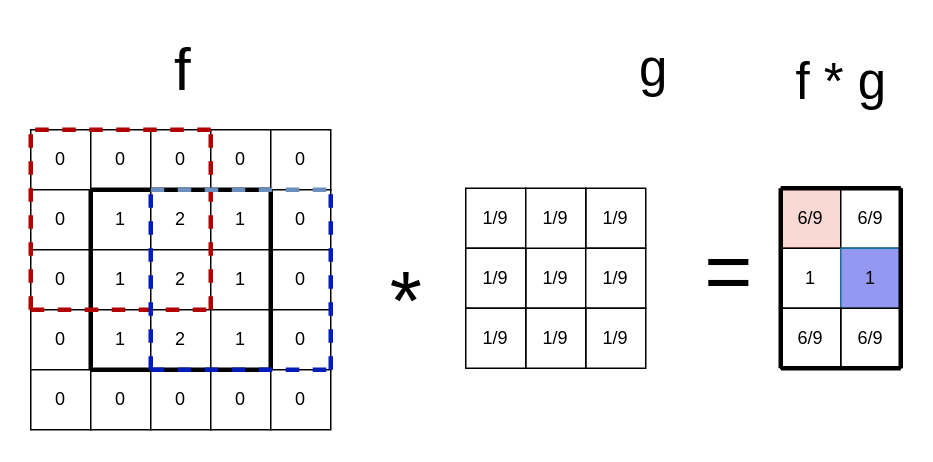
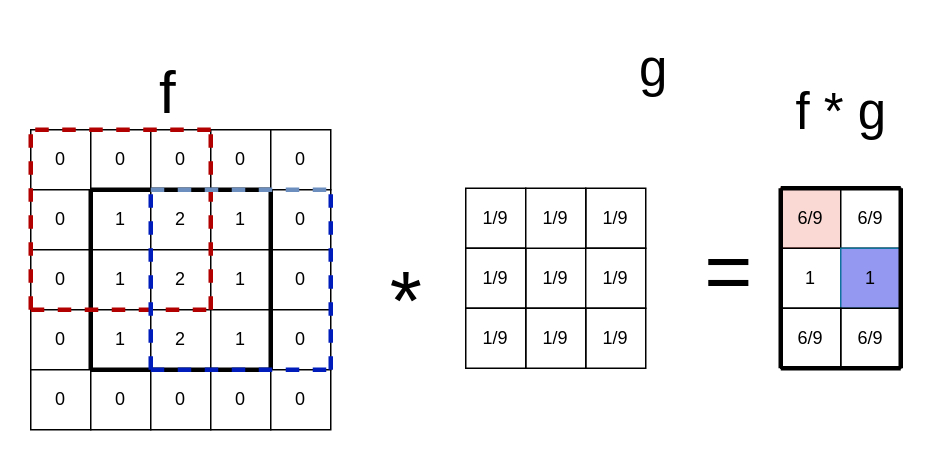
  <mxCell id="0" />
  <mxCell id="1" parent="0" />
  <mxCell id="2" value="0" style="whiteSpace=wrap;html=1;aspect=fixed;" vertex="1" parent="1"><mxGeometry x="20" y="86" width="40" height="40" as="geometry" /></mxCell>
  <mxCell id="3" value="0" style="whiteSpace=wrap;html=1;aspect=fixed;" vertex="1" parent="1"><mxGeometry x="60" y="86" width="40" height="40" as="geometry" /></mxCell>
  <mxCell id="4" value="0" style="whiteSpace=wrap;html=1;aspect=fixed;" vertex="1" parent="1"><mxGeometry x="100" y="86" width="40" height="40" as="geometry" /></mxCell>
  <mxCell id="5" value="0" style="whiteSpace=wrap;html=1;aspect=fixed;" vertex="1" parent="1"><mxGeometry x="140" y="86" width="40" height="40" as="geometry" /></mxCell>
  <mxCell id="6" value="0" style="whiteSpace=wrap;html=1;aspect=fixed;" vertex="1" parent="1"><mxGeometry x="180" y="86" width="40" height="40" as="geometry" /></mxCell>
  <mxCell id="7" value="0" style="whiteSpace=wrap;html=1;aspect=fixed;" vertex="1" parent="1"><mxGeometry x="20" y="126" width="40" height="40" as="geometry" /></mxCell>
  <mxCell id="8" value="1" style="whiteSpace=wrap;html=1;aspect=fixed;" vertex="1" parent="1"><mxGeometry x="60" y="126" width="40" height="40" as="geometry" /></mxCell>
  <mxCell id="9" value="2" style="whiteSpace=wrap;html=1;aspect=fixed;" vertex="1" parent="1"><mxGeometry x="100" y="126" width="40" height="40" as="geometry" /></mxCell>
  <mxCell id="10" value="1" style="whiteSpace=wrap;html=1;aspect=fixed;" vertex="1" parent="1"><mxGeometry x="140" y="126" width="40" height="40" as="geometry" /></mxCell>
  <mxCell id="11" value="0" style="whiteSpace=wrap;html=1;aspect=fixed;" vertex="1" parent="1"><mxGeometry x="180" y="126" width="40" height="40" as="geometry" /></mxCell>
  <mxCell id="12" value="0" style="whiteSpace=wrap;html=1;aspect=fixed;" vertex="1" parent="1"><mxGeometry x="20" y="166" width="40" height="40" as="geometry" /></mxCell>
  <mxCell id="13" value="1" style="whiteSpace=wrap;html=1;aspect=fixed;" vertex="1" parent="1"><mxGeometry x="60" y="166" width="40" height="40" as="geometry" /></mxCell>
  <mxCell id="14" value="2" style="whiteSpace=wrap;html=1;aspect=fixed;" vertex="1" parent="1"><mxGeometry x="100" y="166" width="40" height="40" as="geometry" /></mxCell>
  <mxCell id="15" value="1" style="whiteSpace=wrap;html=1;aspect=fixed;" vertex="1" parent="1"><mxGeometry x="140" y="166" width="40" height="40" as="geometry" /></mxCell>
  <mxCell id="16" value="0" style="whiteSpace=wrap;html=1;aspect=fixed;" vertex="1" parent="1"><mxGeometry x="180" y="166" width="40" height="40" as="geometry" /></mxCell>
  <mxCell id="17" value="0" style="whiteSpace=wrap;html=1;aspect=fixed;" vertex="1" parent="1"><mxGeometry x="20" y="206" width="40" height="40" as="geometry" /></mxCell>
  <mxCell id="18" value="1" style="whiteSpace=wrap;html=1;aspect=fixed;" vertex="1" parent="1"><mxGeometry x="60" y="206" width="40" height="40" as="geometry" /></mxCell>
  <mxCell id="19" value="2" style="whiteSpace=wrap;html=1;aspect=fixed;" vertex="1" parent="1"><mxGeometry x="100" y="206" width="40" height="40" as="geometry" /></mxCell>
  <mxCell id="20" value="1" style="whiteSpace=wrap;html=1;aspect=fixed;" vertex="1" parent="1"><mxGeometry x="140" y="206" width="40" height="40" as="geometry" /></mxCell>
  <mxCell id="21" value="0" style="whiteSpace=wrap;html=1;aspect=fixed;" vertex="1" parent="1"><mxGeometry x="180" y="206" width="40" height="40" as="geometry" /></mxCell>
  <mxCell id="22" value="0" style="whiteSpace=wrap;html=1;aspect=fixed;" vertex="1" parent="1"><mxGeometry x="20" y="246" width="40" height="40" as="geometry" /></mxCell>
  <mxCell id="23" value="0" style="whiteSpace=wrap;html=1;aspect=fixed;" vertex="1" parent="1"><mxGeometry x="60" y="246" width="40" height="40" as="geometry" /></mxCell>
  <mxCell id="24" value="0" style="whiteSpace=wrap;html=1;aspect=fixed;" vertex="1" parent="1"><mxGeometry x="100" y="246" width="40" height="40" as="geometry" /></mxCell>
  <mxCell id="25" value="0" style="whiteSpace=wrap;html=1;aspect=fixed;" vertex="1" parent="1"><mxGeometry x="140" y="246" width="40" height="40" as="geometry" /></mxCell>
  <mxCell id="26" value="0" style="whiteSpace=wrap;html=1;aspect=fixed;" vertex="1" parent="1"><mxGeometry x="180" y="246" width="40" height="40" as="geometry" /></mxCell>
  <mxCell id="27" value="" style="endArrow=none;html=1;exitX=1;exitY=1;exitDx=0;exitDy=0;entryX=0;entryY=0;entryDx=0;entryDy=0;strokeWidth=3;" edge="1" parent="1" source="17" target="8"><mxGeometry width="50" height="50" relative="1" as="geometry"><mxPoint x="50" y="176" as="sourcePoint" /><mxPoint x="100" y="126" as="targetPoint" /></mxGeometry></mxCell>
  <mxCell id="28" value="" style="endArrow=none;html=1;exitX=1;exitY=0;exitDx=0;exitDy=0;entryX=1;entryY=0;entryDx=0;entryDy=0;strokeWidth=3;" edge="1" parent="1" source="22" target="25"><mxGeometry width="50" height="50" relative="1" as="geometry"><mxPoint x="99" y="416" as="sourcePoint" /><mxPoint x="99" y="296" as="targetPoint" /></mxGeometry></mxCell>
  <mxCell id="29" value="" style="endArrow=none;html=1;exitX=1;exitY=1;exitDx=0;exitDy=0;entryX=0;entryY=0;entryDx=0;entryDy=0;strokeWidth=3;" edge="1" parent="1"><mxGeometry width="50" height="50" relative="1" as="geometry"><mxPoint x="180" y="246" as="sourcePoint" /><mxPoint x="180" y="126" as="targetPoint" /></mxGeometry></mxCell>
  <mxCell id="30" value="" style="endArrow=none;html=1;exitX=1;exitY=0;exitDx=0;exitDy=0;entryX=1;entryY=1;entryDx=0;entryDy=0;strokeWidth=3;" edge="1" parent="1" source="10" target="2"><mxGeometry width="50" height="50" relative="1" as="geometry"><mxPoint x="90" y="276" as="sourcePoint" /><mxPoint x="90" y="156" as="targetPoint" /></mxGeometry></mxCell>
  <mxCell id="31" value="" style="endArrow=none;dashed=1;html=1;strokeWidth=3;exitX=0;exitY=1;exitDx=0;exitDy=0;entryX=0;entryY=0;entryDx=0;entryDy=0;fillColor=#e51400;strokeColor=#B20000;" edge="1" parent="1" source="12" target="2"><mxGeometry width="50" height="50" relative="1" as="geometry"><mxPoint x="50" y="206" as="sourcePoint" /><mxPoint x="100" y="156" as="targetPoint" /></mxGeometry></mxCell>
  <mxCell id="32" value="" style="endArrow=none;dashed=1;html=1;strokeWidth=3;exitX=0;exitY=0;exitDx=0;exitDy=0;entryX=1;entryY=1;entryDx=0;entryDy=0;fillColor=#e51400;strokeColor=#B20000;" edge="1" parent="1" source="17" target="14"><mxGeometry width="50" height="50" relative="1" as="geometry"><mxPoint x="-90" y="276" as="sourcePoint" /><mxPoint x="-90" y="156" as="targetPoint" /></mxGeometry></mxCell>
  <mxCell id="33" value="" style="endArrow=none;dashed=1;html=1;strokeWidth=3;exitX=0;exitY=1;exitDx=0;exitDy=0;entryX=0;entryY=0;entryDx=0;entryDy=0;fillColor=#e51400;strokeColor=#B20000;" edge="1" parent="1"><mxGeometry width="50" height="50" relative="1" as="geometry"><mxPoint x="140" y="206" as="sourcePoint" /><mxPoint x="140" y="86" as="targetPoint" /></mxGeometry></mxCell>
  <mxCell id="34" value="" style="endArrow=none;dashed=1;html=1;strokeWidth=3;exitX=0;exitY=0;exitDx=0;exitDy=0;fillColor=#e51400;strokeColor=#B20000;" edge="1" parent="1" source="5"><mxGeometry width="50" height="50" relative="1" as="geometry"><mxPoint x="50" y="236" as="sourcePoint" /><mxPoint x="20" y="86" as="targetPoint" /></mxGeometry></mxCell>
  <mxCell id="35" value="" style="endArrow=none;dashed=1;html=1;strokeWidth=3;fillColor=#0050ef;strokeColor=#001DBC;" edge="1" parent="1"><mxGeometry width="50" height="50" relative="1" as="geometry"><mxPoint x="100" y="246" as="sourcePoint" /><mxPoint x="100" y="126" as="targetPoint" /></mxGeometry></mxCell>
  <mxCell id="36" value="" style="endArrow=none;dashed=1;html=1;strokeWidth=3;fillColor=#dae8fc;strokeColor=#6c8ebf;" edge="1" parent="1"><mxGeometry width="50" height="50" relative="1" as="geometry"><mxPoint x="100" y="126" as="sourcePoint" /><mxPoint x="220" y="126" as="targetPoint" /></mxGeometry></mxCell>
  <mxCell id="37" value="" style="endArrow=none;dashed=1;html=1;strokeWidth=3;fillColor=#0050ef;strokeColor=#001DBC;" edge="1" parent="1"><mxGeometry width="50" height="50" relative="1" as="geometry"><mxPoint x="100" y="246" as="sourcePoint" /><mxPoint x="220" y="246" as="targetPoint" /></mxGeometry></mxCell>
  <mxCell id="38" value="" style="endArrow=none;dashed=1;html=1;strokeWidth=3;fillColor=#0050ef;strokeColor=#001DBC;" edge="1" parent="1"><mxGeometry width="50" height="50" relative="1" as="geometry"><mxPoint x="220" y="246" as="sourcePoint" /><mxPoint x="220" y="126" as="targetPoint" /></mxGeometry></mxCell>
  <mxCell id="39" value="*&lt;br style=&quot;font-size: 55px;&quot;&gt;" style="text;html=1;align=center;verticalAlign=middle;resizable=0;points=[];autosize=1;strokeWidth=1;fontSize=55;" vertex="1" parent="1"><mxGeometry x="250" y="165" width="40" height="70" as="geometry" /></mxCell>
  <mxCell id="40" value="1/9" style="rounded=0;whiteSpace=wrap;html=1;strokeWidth=1;fontSize=12;" vertex="1" parent="1"><mxGeometry x="310" y="125" width="40" height="40" as="geometry" /></mxCell>
  <mxCell id="41" value="1/9" style="rounded=0;whiteSpace=wrap;html=1;strokeWidth=1;fontSize=12;" vertex="1" parent="1"><mxGeometry x="350" y="165" width="40" height="40" as="geometry" /></mxCell>
  <mxCell id="42" value="1/9" style="rounded=0;whiteSpace=wrap;html=1;strokeWidth=1;fontSize=12;" vertex="1" parent="1"><mxGeometry x="310" y="165" width="40" height="40" as="geometry" /></mxCell>
  <mxCell id="43" value="1/9" style="rounded=0;whiteSpace=wrap;html=1;strokeWidth=1;fontSize=12;" vertex="1" parent="1"><mxGeometry x="390" y="125" width="40" height="40" as="geometry" /></mxCell>
  <mxCell id="44" value="1/9" style="rounded=0;whiteSpace=wrap;html=1;strokeWidth=1;fontSize=12;" vertex="1" parent="1"><mxGeometry x="350" y="125" width="40" height="40" as="geometry" /></mxCell>
  <mxCell id="45" value="1/9" style="rounded=0;whiteSpace=wrap;html=1;strokeWidth=1;fontSize=12;" vertex="1" parent="1"><mxGeometry x="390" y="165" width="40" height="40" as="geometry" /></mxCell>
  <mxCell id="46" value="1/9" style="rounded=0;whiteSpace=wrap;html=1;strokeWidth=1;fontSize=12;" vertex="1" parent="1"><mxGeometry x="390" y="205" width="40" height="40" as="geometry" /></mxCell>
  <mxCell id="47" value="1/9" style="rounded=0;whiteSpace=wrap;html=1;strokeWidth=1;fontSize=12;" vertex="1" parent="1"><mxGeometry x="350" y="205" width="40" height="40" as="geometry" /></mxCell>
  <mxCell id="48" value="1/9" style="rounded=0;whiteSpace=wrap;html=1;strokeWidth=1;fontSize=12;" vertex="1" parent="1"><mxGeometry x="310" y="205" width="40" height="40" as="geometry" /></mxCell>
  <mxCell id="49" value="=" style="text;html=1;align=center;verticalAlign=middle;resizable=0;points=[];autosize=1;strokeWidth=1;fontSize=55;" vertex="1" parent="1"><mxGeometry x="460" y="145" width="50" height="70" as="geometry" /></mxCell>
  <mxCell id="50" value="6/9" style="rounded=0;whiteSpace=wrap;html=1;strokeWidth=1;fontSize=12;fillColor=#fad9d5;strokeColor=#ae4132;" vertex="1" parent="1"><mxGeometry x="520" y="125" width="40" height="40" as="geometry" /></mxCell>
  <mxCell id="51" value="1" style="rounded=0;whiteSpace=wrap;html=1;strokeWidth=1;fontSize=12;" vertex="1" parent="1"><mxGeometry x="520" y="165" width="40" height="40" as="geometry" /></mxCell>
  <mxCell id="52" value="6/9" style="rounded=0;whiteSpace=wrap;html=1;strokeWidth=1;fontSize=12;" vertex="1" parent="1"><mxGeometry x="560" y="125" width="40" height="40" as="geometry" /></mxCell>
  <mxCell id="53" value="1" style="rounded=0;whiteSpace=wrap;html=1;strokeWidth=1;fontSize=12;fillColor=#9598F0;strokeColor=#10739e;" vertex="1" parent="1"><mxGeometry x="560" y="165" width="40" height="40" as="geometry" /></mxCell>
  <mxCell id="54" value="6/9" style="rounded=0;whiteSpace=wrap;html=1;strokeWidth=1;fontSize=12;" vertex="1" parent="1"><mxGeometry x="560" y="205" width="40" height="40" as="geometry" /></mxCell>
  <mxCell id="55" value="6/9" style="rounded=0;whiteSpace=wrap;html=1;strokeWidth=1;fontSize=12;" vertex="1" parent="1"><mxGeometry x="520" y="205" width="40" height="40" as="geometry" /></mxCell>
- <mxCell id="56" value="&lt;font style=&quot;font-size: 40px&quot;&gt;f&lt;br&gt;&lt;/font&gt;" style="text;html=1;align=center;verticalAlign=middle;resizable=0;points=[];autosize=1;fontSize=12;" vertex="1" parent="1"><mxGeometry x="106" y="30" width="30" height="30" as="geometry" /></mxCell>
+ <mxCell id="56" value="&lt;font style=&quot;font-size: 40px&quot;&gt;f&lt;br&gt;&lt;/font&gt;" style="text;html=1;align=center;verticalAlign=middle;resizable=0;points=[];autosize=1;fontSize=12;" vertex="1" parent="1"><mxGeometry x="96" y="45" width="30" height="30" as="geometry" /></mxCell>
  <mxCell id="57" value="g" style="text;html=1;align=center;verticalAlign=middle;resizable=0;points=[];autosize=1;fontSize=34;" vertex="1" parent="1"><mxGeometry x="420" y="20" width="30" height="50" as="geometry" /></mxCell>
- <mxCell id="58" value="f * g" style="text;html=1;align=center;verticalAlign=middle;resizable=0;points=[];autosize=1;fontSize=34;" vertex="1" parent="1"><mxGeometry x="520" y="29" width="80" height="50" as="geometry" /></mxCell>
+ <mxCell id="58" value="f * g" style="text;html=1;align=center;verticalAlign=middle;resizable=0;points=[];autosize=1;fontSize=34;" vertex="1" parent="1"><mxGeometry x="520" y="49" width="80" height="50" as="geometry" /></mxCell>
  <mxCell id="59" value="" style="endArrow=none;html=1;exitX=1;exitY=1;exitDx=0;exitDy=0;entryX=0;entryY=0;entryDx=0;entryDy=0;strokeWidth=3;" edge="1" parent="1"><mxGeometry width="50" height="50" relative="1" as="geometry"><mxPoint x="520" y="245" as="sourcePoint" /><mxPoint x="520" y="125" as="targetPoint" /><Array as="points"><mxPoint x="520" y="195" /></Array></mxGeometry></mxCell>
  <mxCell id="60" value="" style="endArrow=none;html=1;exitX=0;exitY=1;exitDx=0;exitDy=0;entryX=1;entryY=1;entryDx=0;entryDy=0;strokeWidth=3;" edge="1" parent="1" source="55" target="54"><mxGeometry width="50" height="50" relative="1" as="geometry"><mxPoint x="530" y="255" as="sourcePoint" /><mxPoint x="530" y="135" as="targetPoint" /><Array as="points" /></mxGeometry></mxCell>
  <mxCell id="61" value="" style="endArrow=none;html=1;exitX=0;exitY=0;exitDx=0;exitDy=0;entryX=1;entryY=0;entryDx=0;entryDy=0;strokeWidth=3;" edge="1" parent="1" source="50" target="52"><mxGeometry width="50" height="50" relative="1" as="geometry"><mxPoint x="530" y="255" as="sourcePoint" /><mxPoint x="530" y="135" as="targetPoint" /><Array as="points"><mxPoint x="580" y="125" /></Array></mxGeometry></mxCell>
  <mxCell id="62" value="" style="endArrow=none;html=1;entryX=1;entryY=1;entryDx=0;entryDy=0;strokeWidth=3;" edge="1" parent="1" target="54"><mxGeometry width="50" height="50" relative="1" as="geometry"><mxPoint x="600" y="125" as="sourcePoint" /><mxPoint x="650" y="135" as="targetPoint" /><Array as="points" /></mxGeometry></mxCell>
